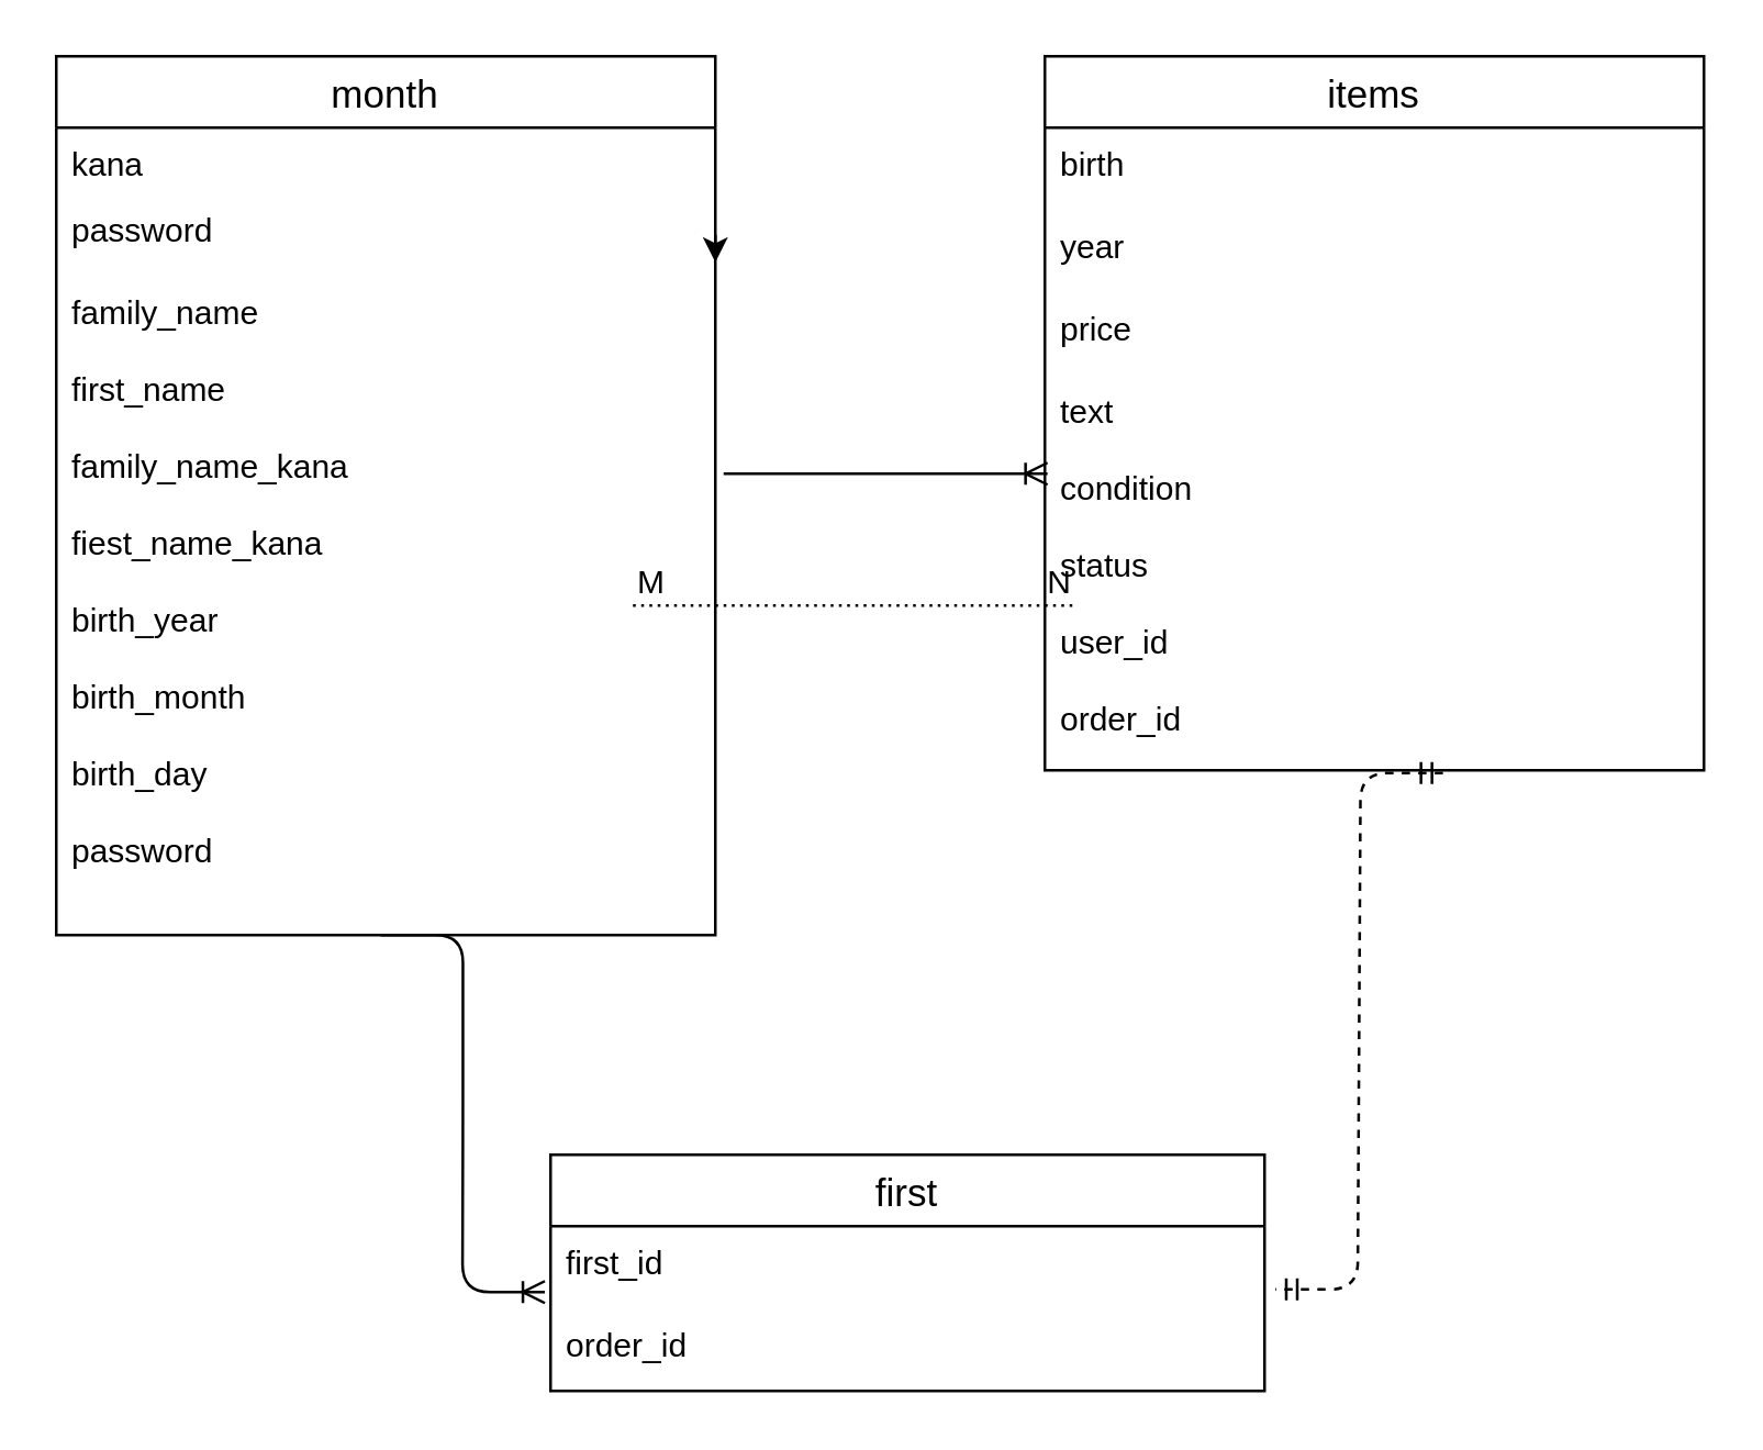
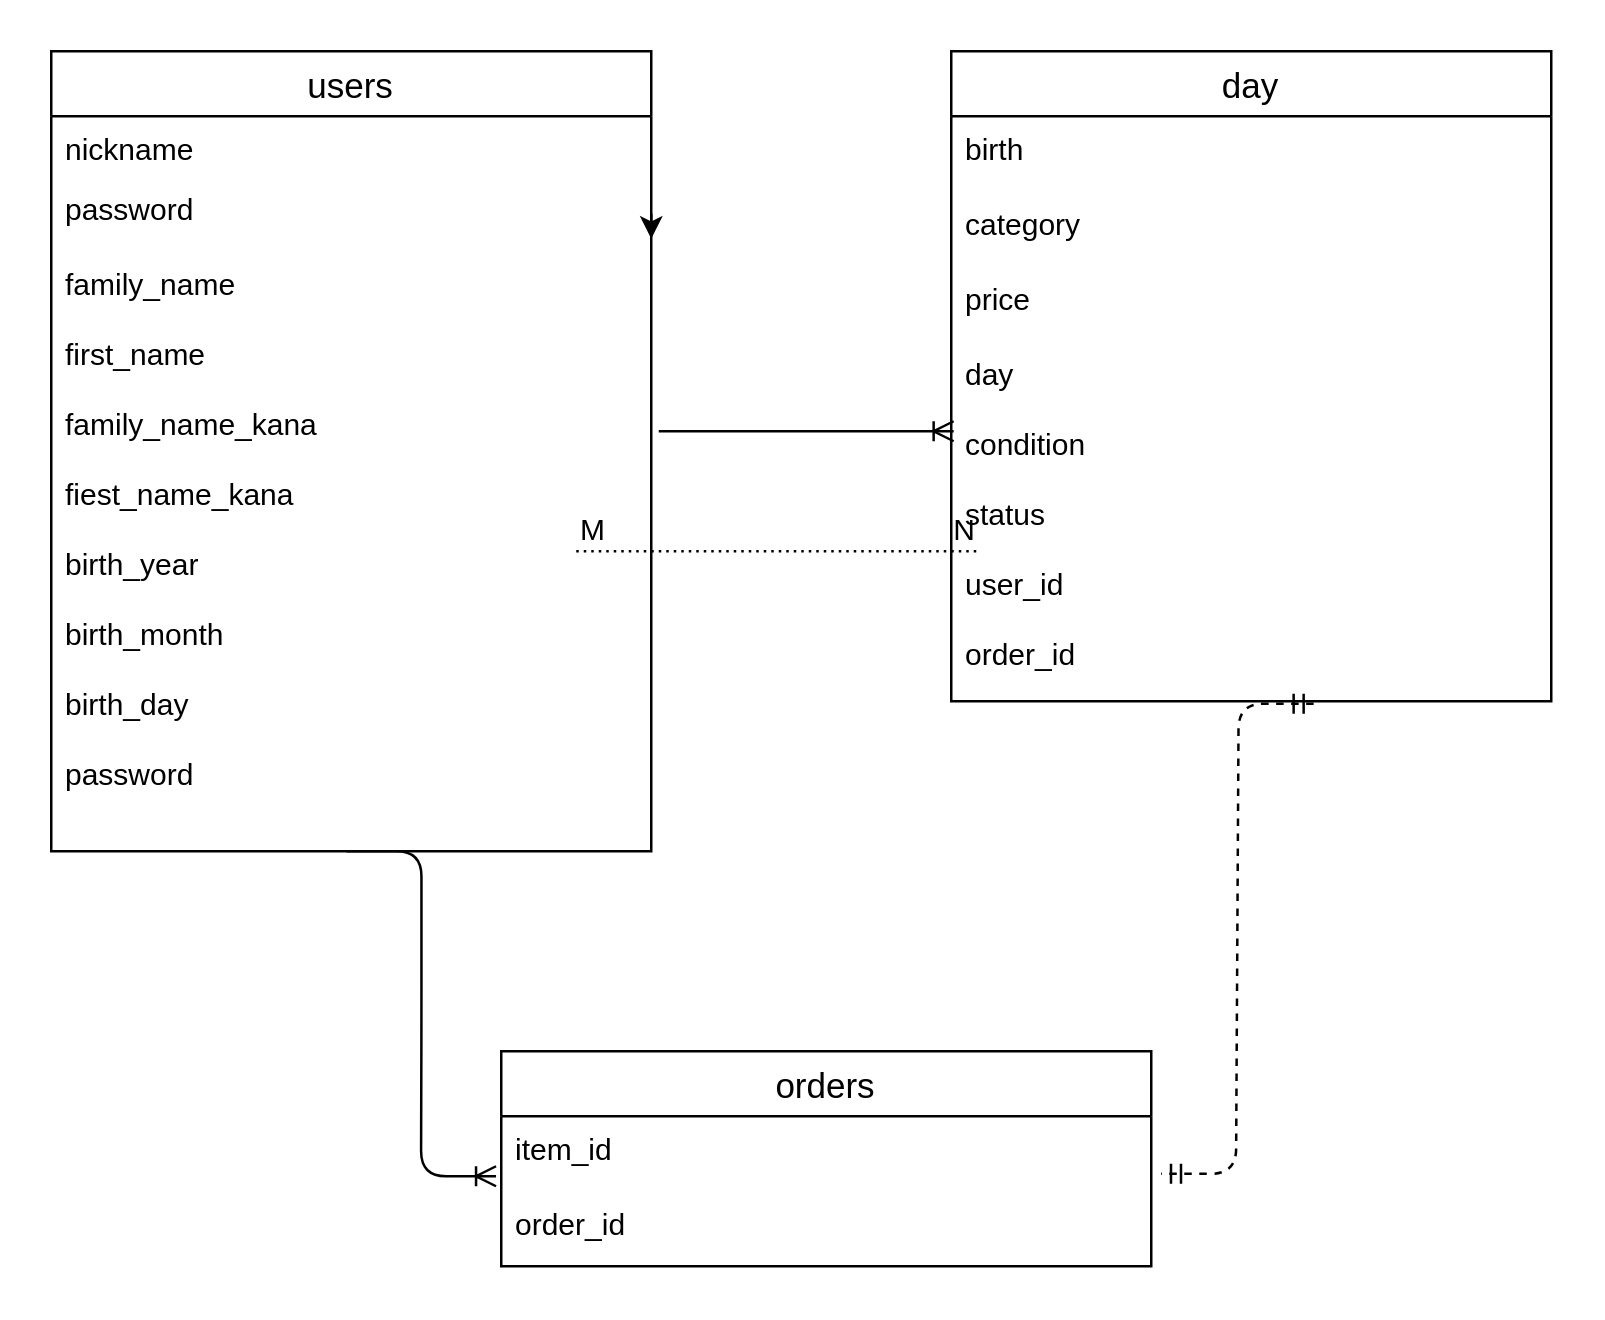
  <mxCell id="0" />
  <mxCell id="1" parent="0" />
- <mxCell id="2" value="month" style="swimlane;fontStyle=0;childLayout=stackLayout;horizontal=1;startSize=26;horizontalStack=0;resizeParent=1;resizeParentMax=0;resizeLast=0;collapsible=1;marginBottom=0;align=center;fontSize=14;" vertex="1" parent="1"><mxGeometry x="20" y="20" width="240" height="320" as="geometry" /></mxCell>
- <mxCell id="3" value="kana" style="text;strokeColor=none;fillColor=none;spacingLeft=4;spacingRight=4;overflow=hidden;rotatable=0;points=[[0,0.5],[1,0.5]];portConstraint=eastwest;fontSize=12;" vertex="1" parent="2"><mxGeometry y="26" width="240" height="24" as="geometry" /></mxCell>
+ <mxCell id="2" value="users" style="swimlane;fontStyle=0;childLayout=stackLayout;horizontal=1;startSize=26;horizontalStack=0;resizeParent=1;resizeParentMax=0;resizeLast=0;collapsible=1;marginBottom=0;align=center;fontSize=14;" vertex="1" parent="1"><mxGeometry x="20" y="20" width="240" height="320" as="geometry" /></mxCell>
+ <mxCell id="3" value="nickname" style="text;strokeColor=none;fillColor=none;spacingLeft=4;spacingRight=4;overflow=hidden;rotatable=0;points=[[0,0.5],[1,0.5]];portConstraint=eastwest;fontSize=12;" vertex="1" parent="2"><mxGeometry y="26" width="240" height="24" as="geometry" /></mxCell>
  <mxCell id="4" value="password" style="text;strokeColor=none;fillColor=none;spacingLeft=4;spacingRight=4;overflow=hidden;rotatable=0;points=[[0,0.5],[1,0.5]];portConstraint=eastwest;fontSize=12;" vertex="1" parent="2"><mxGeometry y="50" width="240" height="30" as="geometry" /></mxCell>
  <mxCell id="5" value="family_name&#10;&#10;first_name&#10;&#10;family_name_kana&#10;&#10;fiest_name_kana&#10;&#10;birth_year&#10;&#10;birth_month&#10;&#10;birth_day&#10;&#10;password&#10;&#10;" style="text;strokeColor=none;fillColor=none;spacingLeft=4;spacingRight=4;overflow=hidden;rotatable=0;points=[[0,0.5],[1,0.5]];portConstraint=eastwest;fontSize=12;" vertex="1" parent="2"><mxGeometry y="80" width="240" height="240" as="geometry" /></mxCell>
- <mxCell id="6" value="items" style="swimlane;fontStyle=0;childLayout=stackLayout;horizontal=1;startSize=26;horizontalStack=0;resizeParent=1;resizeParentMax=0;resizeLast=0;collapsible=1;marginBottom=0;align=center;fontSize=14;" vertex="1" parent="1"><mxGeometry x="380" y="20" width="240" height="260" as="geometry" /></mxCell>
+ <mxCell id="6" value="day" style="swimlane;fontStyle=0;childLayout=stackLayout;horizontal=1;startSize=26;horizontalStack=0;resizeParent=1;resizeParentMax=0;resizeLast=0;collapsible=1;marginBottom=0;align=center;fontSize=14;" vertex="1" parent="1"><mxGeometry x="380" y="20" width="240" height="260" as="geometry" /></mxCell>
  <mxCell id="7" value="birth&#10;" style="text;strokeColor=none;fillColor=none;spacingLeft=4;spacingRight=4;overflow=hidden;rotatable=0;points=[[0,0.5],[1,0.5]];portConstraint=eastwest;fontSize=12;" vertex="1" parent="6"><mxGeometry y="26" width="240" height="30" as="geometry" /></mxCell>
- <mxCell id="8" value="year" style="text;strokeColor=none;fillColor=none;spacingLeft=4;spacingRight=4;overflow=hidden;rotatable=0;points=[[0,0.5],[1,0.5]];portConstraint=eastwest;fontSize=12;" vertex="1" parent="6"><mxGeometry y="56" width="240" height="30" as="geometry" /></mxCell>
+ <mxCell id="8" value="category" style="text;strokeColor=none;fillColor=none;spacingLeft=4;spacingRight=4;overflow=hidden;rotatable=0;points=[[0,0.5],[1,0.5]];portConstraint=eastwest;fontSize=12;" vertex="1" parent="6"><mxGeometry y="56" width="240" height="30" as="geometry" /></mxCell>
  <mxCell id="9" value="price" style="text;strokeColor=none;fillColor=none;spacingLeft=4;spacingRight=4;overflow=hidden;rotatable=0;points=[[0,0.5],[1,0.5]];portConstraint=eastwest;fontSize=12;" vertex="1" parent="6"><mxGeometry y="86" width="240" height="30" as="geometry" /></mxCell>
- <mxCell id="10" value="text&#10;&#10;condition&#10;&#10;status&#10;&#10;user_id&#10;&#10;order_id" style="text;strokeColor=none;fillColor=none;spacingLeft=4;spacingRight=4;overflow=hidden;rotatable=0;points=[[0,0.5],[1,0.5]];portConstraint=eastwest;fontSize=12;" vertex="1" parent="6"><mxGeometry y="116" width="240" height="144" as="geometry" /></mxCell>
- <mxCell id="11" value="first" style="swimlane;fontStyle=0;childLayout=stackLayout;horizontal=1;startSize=26;horizontalStack=0;resizeParent=1;resizeParentMax=0;resizeLast=0;collapsible=1;marginBottom=0;align=center;fontSize=14;" vertex="1" parent="1"><mxGeometry x="200" y="420" width="260" height="86" as="geometry" /></mxCell>
- <mxCell id="12" value="first_id" style="text;strokeColor=none;fillColor=none;spacingLeft=4;spacingRight=4;overflow=hidden;rotatable=0;points=[[0,0.5],[1,0.5]];portConstraint=eastwest;fontSize=12;" vertex="1" parent="11"><mxGeometry y="26" width="260" height="30" as="geometry" /></mxCell>
+ <mxCell id="10" value="day&#10;&#10;condition&#10;&#10;status&#10;&#10;user_id&#10;&#10;order_id" style="text;strokeColor=none;fillColor=none;spacingLeft=4;spacingRight=4;overflow=hidden;rotatable=0;points=[[0,0.5],[1,0.5]];portConstraint=eastwest;fontSize=12;" vertex="1" parent="6"><mxGeometry y="116" width="240" height="144" as="geometry" /></mxCell>
+ <mxCell id="11" value="orders" style="swimlane;fontStyle=0;childLayout=stackLayout;horizontal=1;startSize=26;horizontalStack=0;resizeParent=1;resizeParentMax=0;resizeLast=0;collapsible=1;marginBottom=0;align=center;fontSize=14;" vertex="1" parent="1"><mxGeometry x="200" y="420" width="260" height="86" as="geometry" /></mxCell>
+ <mxCell id="12" value="item_id" style="text;strokeColor=none;fillColor=none;spacingLeft=4;spacingRight=4;overflow=hidden;rotatable=0;points=[[0,0.5],[1,0.5]];portConstraint=eastwest;fontSize=12;" vertex="1" parent="11"><mxGeometry y="26" width="260" height="30" as="geometry" /></mxCell>
  <mxCell id="13" value="order_id" style="text;strokeColor=none;fillColor=none;spacingLeft=4;spacingRight=4;overflow=hidden;rotatable=0;points=[[0,0.5],[1,0.5]];portConstraint=eastwest;fontSize=12;" vertex="1" parent="11"><mxGeometry y="56" width="260" height="30" as="geometry" /></mxCell>
  <mxCell id="14" style="edgeStyle=orthogonalEdgeStyle;rounded=0;orthogonalLoop=1;jettySize=auto;html=1;exitX=1;exitY=0.5;exitDx=0;exitDy=0;" edge="1" parent="1" source="4"><mxGeometry relative="1" as="geometry"><mxPoint x="260" y="95" as="targetPoint" /></mxGeometry></mxCell>
  <mxCell id="15" value="" style="endArrow=none;html=1;rounded=0;dashed=1;dashPattern=1 2;" edge="1" parent="1"><mxGeometry relative="1" as="geometry"><mxPoint x="230" y="220" as="sourcePoint" /><mxPoint x="390" y="220" as="targetPoint" /></mxGeometry></mxCell>
  <mxCell id="16" value="M" style="resizable=0;html=1;align=left;verticalAlign=bottom;" connectable="0" vertex="1" parent="15"><mxGeometry x="-1" relative="1" as="geometry" /></mxCell>
  <mxCell id="17" value="N" style="resizable=0;html=1;align=right;verticalAlign=bottom;" connectable="0" vertex="1" parent="15"><mxGeometry x="1" relative="1" as="geometry" /></mxCell>
  <mxCell id="18" value="" style="edgeStyle=entityRelationEdgeStyle;fontSize=12;html=1;endArrow=ERoneToMany;entryX=0.004;entryY=0.25;entryDx=0;entryDy=0;entryPerimeter=0;" edge="1" parent="1" target="10"><mxGeometry width="100" height="100" relative="1" as="geometry"><mxPoint x="263" y="172" as="sourcePoint" /><mxPoint x="360" y="170" as="targetPoint" /></mxGeometry></mxCell>
  <mxCell id="19" value="" style="edgeStyle=entityRelationEdgeStyle;fontSize=12;html=1;endArrow=ERoneToMany;entryX=-0.008;entryY=0.8;entryDx=0;entryDy=0;entryPerimeter=0;exitX=0.492;exitY=1;exitDx=0;exitDy=0;exitPerimeter=0;" edge="1" parent="1" source="5" target="12"><mxGeometry width="100" height="100" relative="1" as="geometry"><mxPoint x="140" y="340" as="sourcePoint" /><mxPoint x="190" y="470" as="targetPoint" /></mxGeometry></mxCell>
  <mxCell id="20" value="" style="edgeStyle=entityRelationEdgeStyle;fontSize=12;html=1;endArrow=ERmandOne;startArrow=ERmandOne;exitX=0.604;exitY=1.007;exitDx=0;exitDy=0;exitPerimeter=0;entryX=1.015;entryY=0.767;entryDx=0;entryDy=0;entryPerimeter=0;dashed=1;" edge="1" parent="1" source="10" target="12"><mxGeometry width="100" height="100" relative="1" as="geometry"><mxPoint x="260" y="330" as="sourcePoint" /><mxPoint x="360" y="230" as="targetPoint" /></mxGeometry></mxCell>
